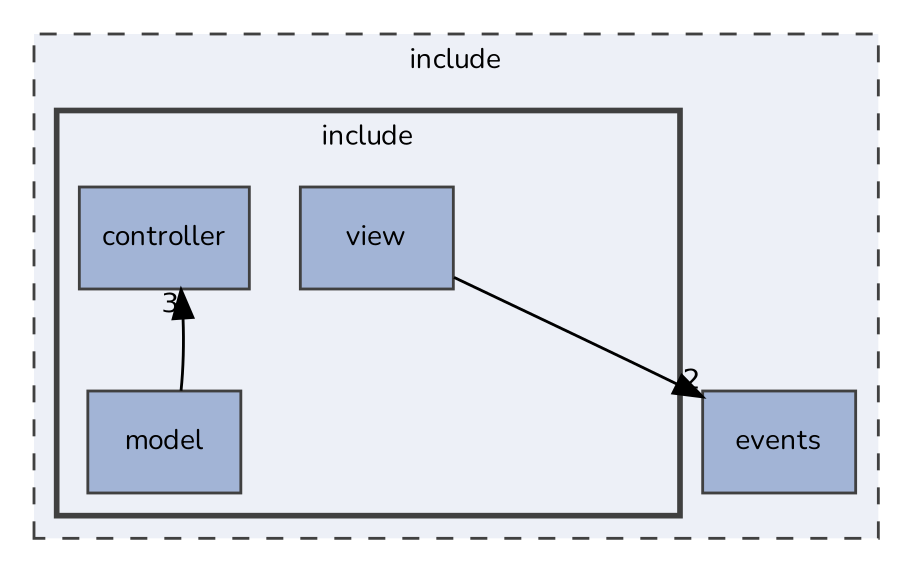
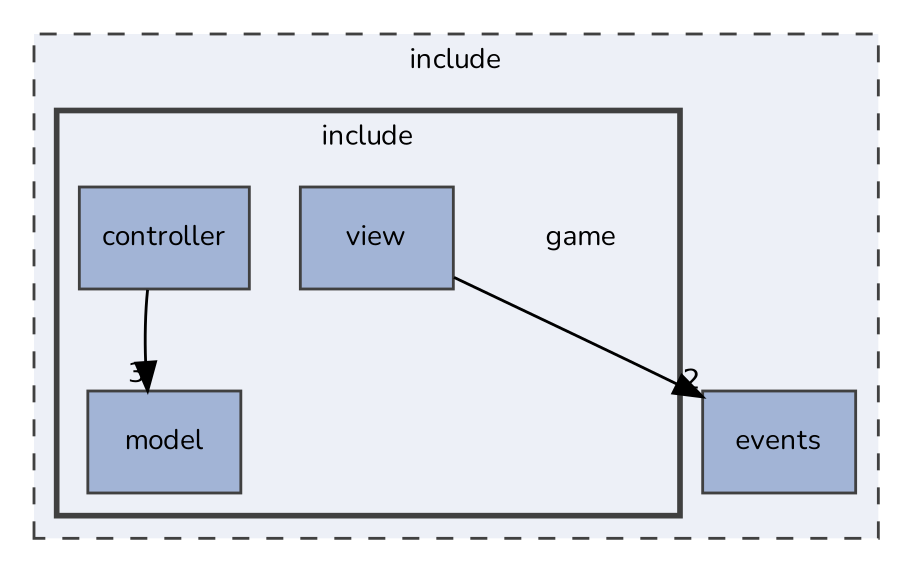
  digraph {
    compound=true
    fontname=Nunito
    node [fontname=Nunito fontsize=10 shape=box color=grey25 fillcolor="#a2b4d6" style="filled,"]
    edge [fontname=Nunito fontsize=10 labeldistance=1.5 labelfontname=Helvetica labelfontsize=10]
+   n1 [label=game shape=plaintext color="" fillcolor="" style=""]
    n2 [label=controller]
    n3 [label=model]
    n4 [label=view]
    n5 [label=events]
    subgraph cluster_1 {
      bgcolor="#edf0f7"
      fontsize=10
      label=include
      pencolor=grey25
      style="filled,dashed,"
      n5
      subgraph cluster_2 {
        bgcolor="#edf0f7"
        fontsize=10
        label=include
        pencolor=grey25
        style="filled,bold,"
+       n1
        n2
        n3
        n4
      }
    }
-   n3 -> n2 [headlabel=3]
+   n2 -> n3 [headlabel=3]
    n4 -> n5 [headlabel=2]
  }
